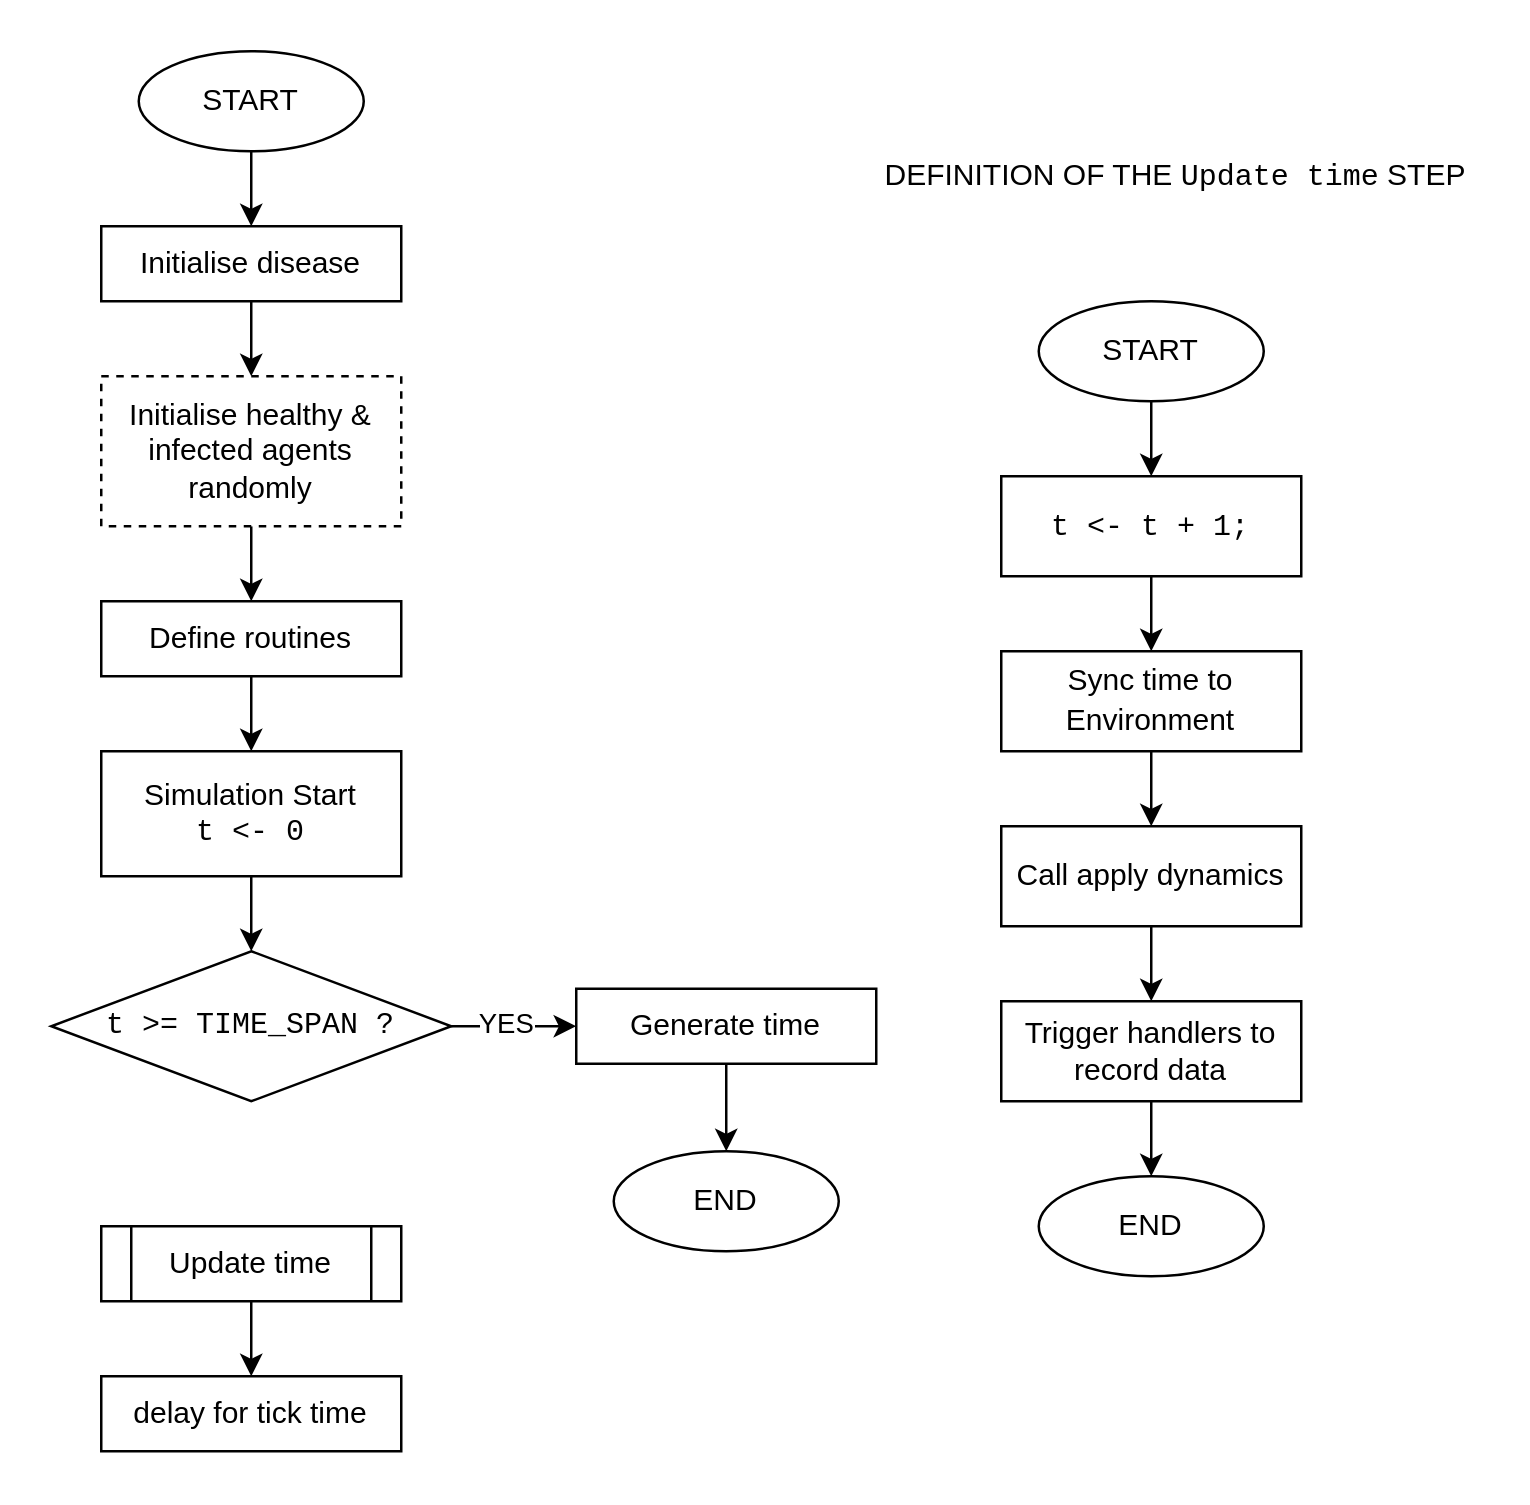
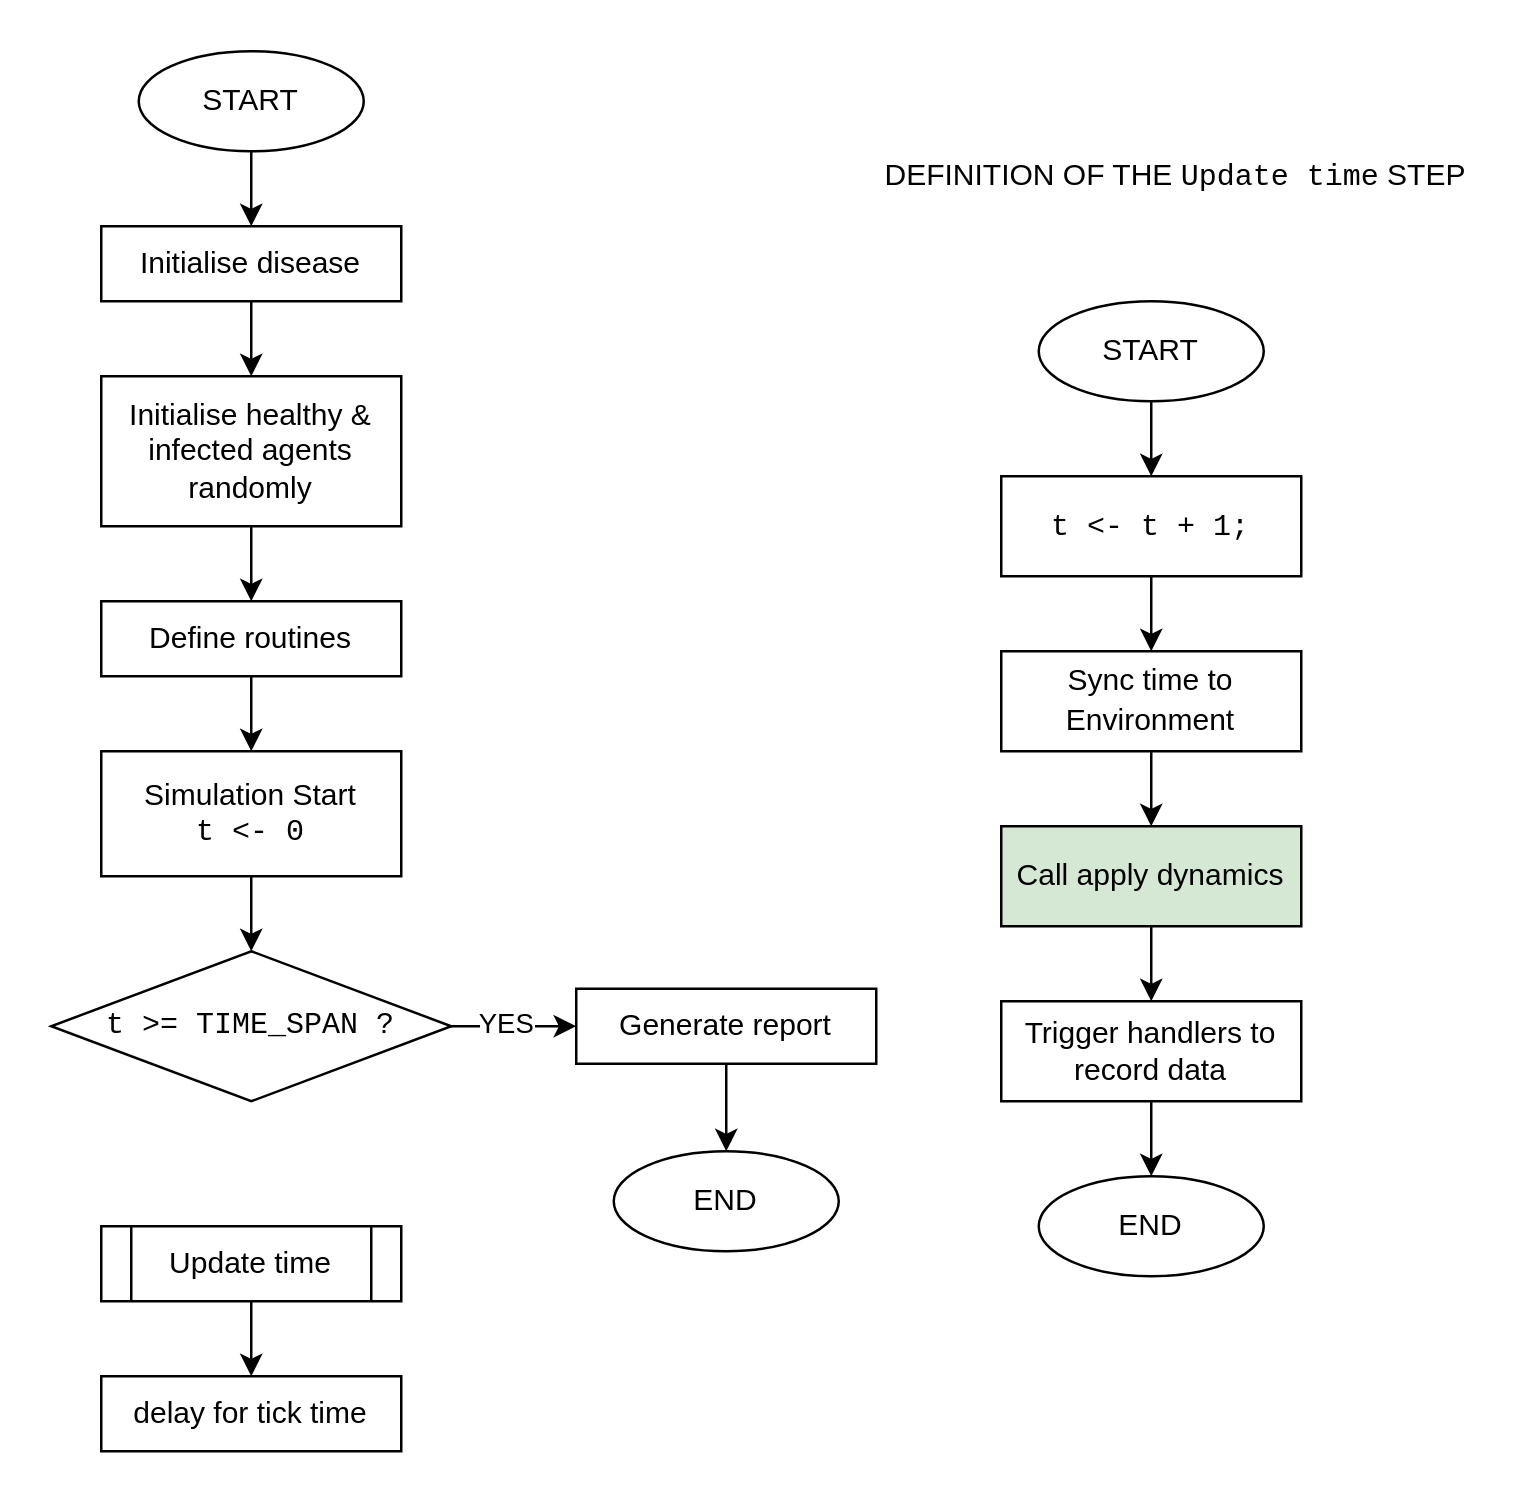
  <mxCell id="0" />
  <mxCell id="1" parent="0" />
  <mxCell id="2" style="edgeStyle=none;html=1;entryX=0.5;entryY=0;entryDx=0;entryDy=0;" edge="1" parent="1" source="3" target="6"><mxGeometry relative="1" as="geometry" /></mxCell>
  <mxCell id="3" value="Initialise disease" style="rounded=0;whiteSpace=wrap;html=1;" vertex="1" parent="1"><mxGeometry x="40" y="90" width="120" height="30" as="geometry" /></mxCell>
  <mxCell id="4" style="edgeStyle=none;html=1;entryX=0.5;entryY=0;entryDx=0;entryDy=0;exitX=0.5;exitY=1;exitDx=0;exitDy=0;" edge="1" parent="1" source="31" target="3"><mxGeometry relative="1" as="geometry"><mxPoint x="100" y="60" as="sourcePoint" /></mxGeometry></mxCell>
  <mxCell id="5" style="edgeStyle=none;html=1;entryX=0.5;entryY=0;entryDx=0;entryDy=0;" edge="1" parent="1" source="6" target="8"><mxGeometry relative="1" as="geometry"><mxPoint x="100" y="230" as="targetPoint" /></mxGeometry></mxCell>
- <mxCell id="6" value="Initialise healthy &amp;amp; infected agents randomly" style="rounded=0;whiteSpace=wrap;html=1;dashed=1;" vertex="1" parent="1"><mxGeometry x="40" y="150" width="120" height="60" as="geometry" /></mxCell>
+ <mxCell id="6" value="Initialise healthy &amp;amp; infected agents randomly" style="rounded=0;whiteSpace=wrap;html=1;" vertex="1" parent="1"><mxGeometry x="40" y="150" width="120" height="60" as="geometry" /></mxCell>
  <mxCell id="7" style="edgeStyle=none;html=1;entryX=0.5;entryY=0;entryDx=0;entryDy=0;" edge="1" parent="1" source="8" target="10"><mxGeometry relative="1" as="geometry" /></mxCell>
  <mxCell id="8" value="Define routines" style="rounded=0;whiteSpace=wrap;html=1;" vertex="1" parent="1"><mxGeometry x="40" y="240" width="120" height="30" as="geometry" /></mxCell>
  <mxCell id="9" style="edgeStyle=none;html=1;entryX=0.5;entryY=0;entryDx=0;entryDy=0;fontFamily=Courier New;" edge="1" parent="1" source="10" target="13"><mxGeometry relative="1" as="geometry" /></mxCell>
  <mxCell id="10" value="Simulation Start&lt;br&gt;&lt;font face=&quot;Courier New&quot;&gt;t &amp;lt;- 0&lt;/font&gt;" style="rounded=0;whiteSpace=wrap;html=1;" vertex="1" parent="1"><mxGeometry x="40" y="300" width="120" height="50" as="geometry" /></mxCell>
  <mxCell id="11" value="" style="edgeStyle=none;html=1;fontFamily=Helvetica;" edge="1" parent="1" source="13" target="18"><mxGeometry relative="1" as="geometry" /></mxCell>
  <mxCell id="12" value="YES" style="edgeLabel;html=1;align=center;verticalAlign=middle;resizable=0;points=[];fontFamily=Helvetica;" vertex="1" connectable="0" parent="11"><mxGeometry x="-0.173" y="2" relative="1" as="geometry"><mxPoint as="offset" /></mxGeometry></mxCell>
  <mxCell id="13" value="t &amp;gt;= TIME_SPAN ?" style="rhombus;whiteSpace=wrap;html=1;fontFamily=Courier New;" vertex="1" parent="1"><mxGeometry x="20" y="380" width="160" height="60" as="geometry" /></mxCell>
  <mxCell id="14" value="" style="edgeStyle=none;html=1;fontFamily=Helvetica;" edge="1" parent="1" source="15" target="16"><mxGeometry relative="1" as="geometry" /></mxCell>
  <mxCell id="15" value="Update time" style="shape=process;whiteSpace=wrap;html=1;backgroundOutline=1;fontFamily=Helvetica;" vertex="1" parent="1"><mxGeometry x="40" y="490" width="120" height="30" as="geometry" /></mxCell>
  <mxCell id="16" value="delay for tick time" style="whiteSpace=wrap;html=1;" vertex="1" parent="1"><mxGeometry x="40" y="550" width="120" height="30" as="geometry" /></mxCell>
  <mxCell id="17" value="" style="edgeStyle=none;html=1;fontFamily=Helvetica;entryX=0.5;entryY=0;entryDx=0;entryDy=0;" edge="1" parent="1" source="18" target="30"><mxGeometry relative="1" as="geometry"><mxPoint x="290" y="450" as="targetPoint" /></mxGeometry></mxCell>
- <mxCell id="18" value="&lt;font face=&quot;Helvetica&quot;&gt;Generate time&lt;/font&gt;" style="whiteSpace=wrap;html=1;fontFamily=Courier New;" vertex="1" parent="1"><mxGeometry x="230" y="395" width="120" height="30" as="geometry" /></mxCell>
+ <mxCell id="18" value="&lt;font face=&quot;Helvetica&quot;&gt;Generate report&lt;/font&gt;" style="whiteSpace=wrap;html=1;fontFamily=Courier New;" vertex="1" parent="1"><mxGeometry x="230" y="395" width="120" height="30" as="geometry" /></mxCell>
  <mxCell id="19" value="DEFINITION OF THE &lt;font face=&quot;Courier New&quot;&gt;Update time&lt;/font&gt; STEP" style="text;html=1;strokeColor=none;fillColor=none;align=center;verticalAlign=middle;whiteSpace=wrap;rounded=0;fontFamily=Helvetica;" vertex="1" parent="1"><mxGeometry x="350" y="55" width="240" height="30" as="geometry" /></mxCell>
  <mxCell id="20" style="edgeStyle=none;html=1;entryX=0.5;entryY=0;entryDx=0;entryDy=0;fontFamily=Courier New;exitX=0.5;exitY=1;exitDx=0;exitDy=0;" edge="1" parent="1" source="32" target="22"><mxGeometry relative="1" as="geometry"><mxPoint x="460" y="160" as="sourcePoint" /></mxGeometry></mxCell>
  <mxCell id="21" style="edgeStyle=none;html=1;entryX=0.5;entryY=0;entryDx=0;entryDy=0;fontFamily=Helvetica;" edge="1" parent="1" source="22" target="24"><mxGeometry relative="1" as="geometry" /></mxCell>
  <mxCell id="22" value="&lt;font face=&quot;Courier New&quot;&gt;t &amp;lt;- t + 1;&lt;/font&gt;" style="rounded=0;whiteSpace=wrap;html=1;fontFamily=Helvetica;" vertex="1" parent="1"><mxGeometry x="400" y="190" width="120" height="40" as="geometry" /></mxCell>
  <mxCell id="23" style="edgeStyle=none;html=1;fontFamily=Helvetica;entryX=0.5;entryY=0;entryDx=0;entryDy=0;" edge="1" parent="1" source="24" target="26"><mxGeometry relative="1" as="geometry"><mxPoint x="470" y="320" as="targetPoint" /></mxGeometry></mxCell>
  <mxCell id="24" value="&lt;font face=&quot;Helvetica&quot;&gt;Sync time to Environment&lt;/font&gt;" style="rounded=0;whiteSpace=wrap;html=1;fontFamily=Courier New;" vertex="1" parent="1"><mxGeometry x="400" y="260" width="120" height="40" as="geometry" /></mxCell>
  <mxCell id="25" style="edgeStyle=none;html=1;entryX=0.5;entryY=0;entryDx=0;entryDy=0;fontFamily=Helvetica;" edge="1" parent="1" source="26" target="28"><mxGeometry relative="1" as="geometry" /></mxCell>
- <mxCell id="26" value="&lt;font face=&quot;Helvetica&quot;&gt;Call apply dynamics&lt;/font&gt;" style="rounded=0;whiteSpace=wrap;html=1;fontFamily=Courier New;" vertex="1" parent="1"><mxGeometry x="400" y="330" width="120" height="40" as="geometry" /></mxCell>
+ <mxCell id="26" value="&lt;font face=&quot;Helvetica&quot;&gt;Call apply dynamics&lt;/font&gt;" style="rounded=0;whiteSpace=wrap;html=1;fontFamily=Courier New;fillColor=#d5e8d4;" vertex="1" parent="1"><mxGeometry x="400" y="330" width="120" height="40" as="geometry" /></mxCell>
  <mxCell id="27" style="edgeStyle=none;html=1;entryX=0.5;entryY=0;entryDx=0;entryDy=0;fontFamily=Helvetica;" edge="1" parent="1" source="28" target="29"><mxGeometry relative="1" as="geometry" /></mxCell>
  <mxCell id="28" value="Trigger handlers to record data" style="rounded=0;whiteSpace=wrap;html=1;fontFamily=Helvetica;" vertex="1" parent="1"><mxGeometry x="400" y="400" width="120" height="40" as="geometry" /></mxCell>
  <mxCell id="29" value="END" style="ellipse;whiteSpace=wrap;html=1;fontFamily=Helvetica;" vertex="1" parent="1"><mxGeometry x="415" y="470" width="90" height="40" as="geometry" /></mxCell>
  <mxCell id="30" value="END" style="ellipse;whiteSpace=wrap;html=1;fontFamily=Helvetica;" vertex="1" parent="1"><mxGeometry x="245" y="460" width="90" height="40" as="geometry" /></mxCell>
  <mxCell id="31" value="START" style="ellipse;whiteSpace=wrap;html=1;fontFamily=Helvetica;" vertex="1" parent="1"><mxGeometry x="55" y="20" width="90" height="40" as="geometry" /></mxCell>
  <mxCell id="32" value="START" style="ellipse;whiteSpace=wrap;html=1;fontFamily=Helvetica;" vertex="1" parent="1"><mxGeometry x="415" y="120" width="90" height="40" as="geometry" /></mxCell>
